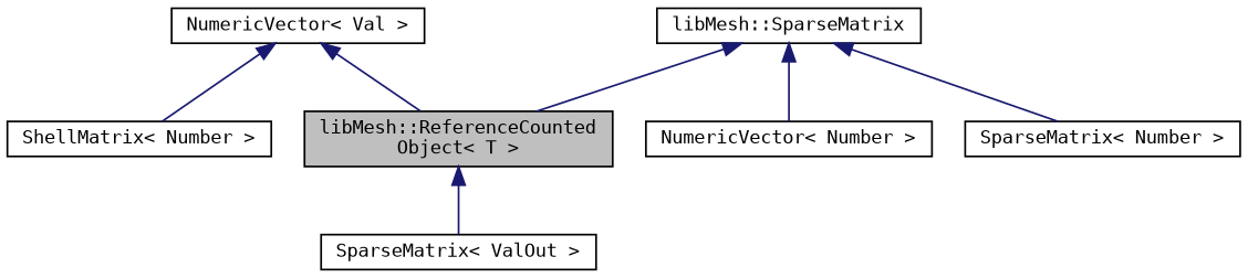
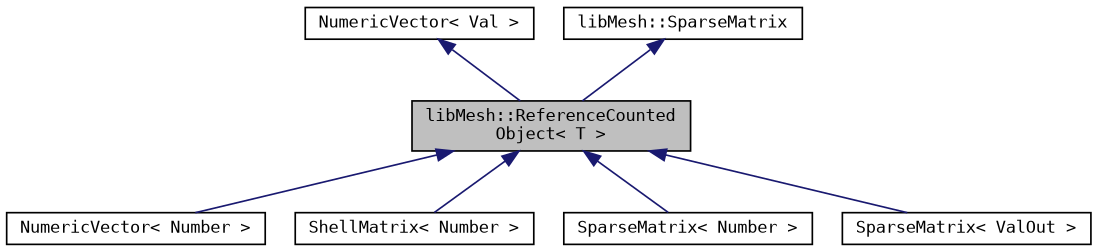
  digraph {
    fontname="DejaVu Sans Mono"
    rankdir=TB
    node [color=black fillcolor=white fontname="DejaVu Sans Mono" fontsize=10 shape=record style=filled]
    edge [color=midnightblue dir=back fontname="DejaVu Sans Mono" fontsize=10 labelfontname=Helvetica labelfontsize=10 style=solid]
    n1 [fillcolor=grey75 fontcolor=black height=0.2 label="libMesh::ReferenceCounted\lObject\< T \>" width=0.4]
    n2 [height=0.2 label="NumericVector\< Number \>" width=0.4]
    n3 [height=0.2 label="ShellMatrix\< Number \>" width=0.4]
    n4 [height=0.2 label="SparseMatrix\< Number \>" width=0.4]
    n5 [height=0.2 label="SparseMatrix\< ValOut \>" width=0.4]
    n6 [height=0.2 label="NumericVector\< Val \>" width=0.4]
    n7 [height=0.2 label="libMesh::SparseMatrix" width=0.4]
-   n7 -> n2
-   n6 -> n3
-   n7 -> n4
+   n1 -> n2
+   n1 -> n3
+   n1 -> n4
    n1 -> n5
    n6 -> n1
    n7 -> n1
  }
